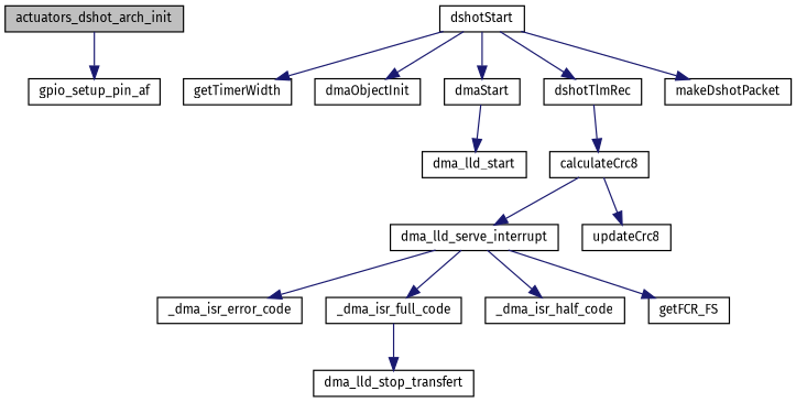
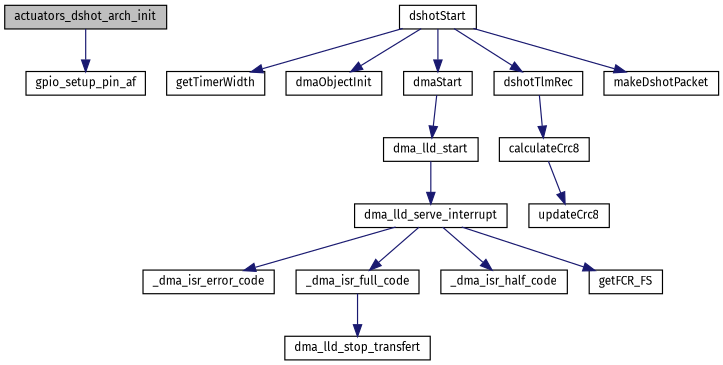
  digraph {
    fontname="Fira Sans"
    rankdir=TB
    node [color=black fillcolor=white fontname="Fira Sans" fontsize=10 shape=record style=filled]
    edge [color=midnightblue fontname="Fira Sans" fontsize=10 labelfontname=FreeSans labelfontsize=10 style=solid]
    n1 [fillcolor=grey75 fontcolor=black height=0.2 label=actuators_dshot_arch_init width=0.4]
    n2 [height=0.2 label=gpio_setup_pin_af width=0.4]
    n3 [height=0.2 label=dshotStart width=0.4]
    n4 [height=0.2 label=getTimerWidth width=0.4]
    n5 [height=0.2 label=dmaObjectInit width=0.4]
    n6 [height=0.2 label=dmaStart width=0.4]
    n7 [height=0.2 label=dshotTlmRec width=0.4]
    n8 [height=0.2 label=makeDshotPacket width=0.4]
    n9 [height=0.2 label=dma_lld_start width=0.4]
    n10 [height=0.2 label=calculateCrc8 width=0.4]
    n11 [height=0.2 label=dma_lld_serve_interrupt width=0.4]
    n12 [height=0.2 label=_dma_isr_error_code width=0.4]
    n13 [height=0.2 label=_dma_isr_full_code width=0.4]
    n14 [height=0.2 label=_dma_isr_half_code width=0.4]
    n15 [height=0.2 label=getFCR_FS width=0.4]
    n16 [height=0.2 label=dma_lld_stop_transfert width=0.4]
    n17 [height=0.2 label=updateCrc8 width=0.4]
    n1 -> n2
    n3 -> n4
    n3 -> n5
    n3 -> n6
    n3 -> n7
    n3 -> n8
    n6 -> n9
    n7 -> n10
-   n10 -> n11
+   n9 -> n11
    n10 -> n17
    n11 -> n12
    n11 -> n13
    n11 -> n14
    n11 -> n15
    n13 -> n16
  }
